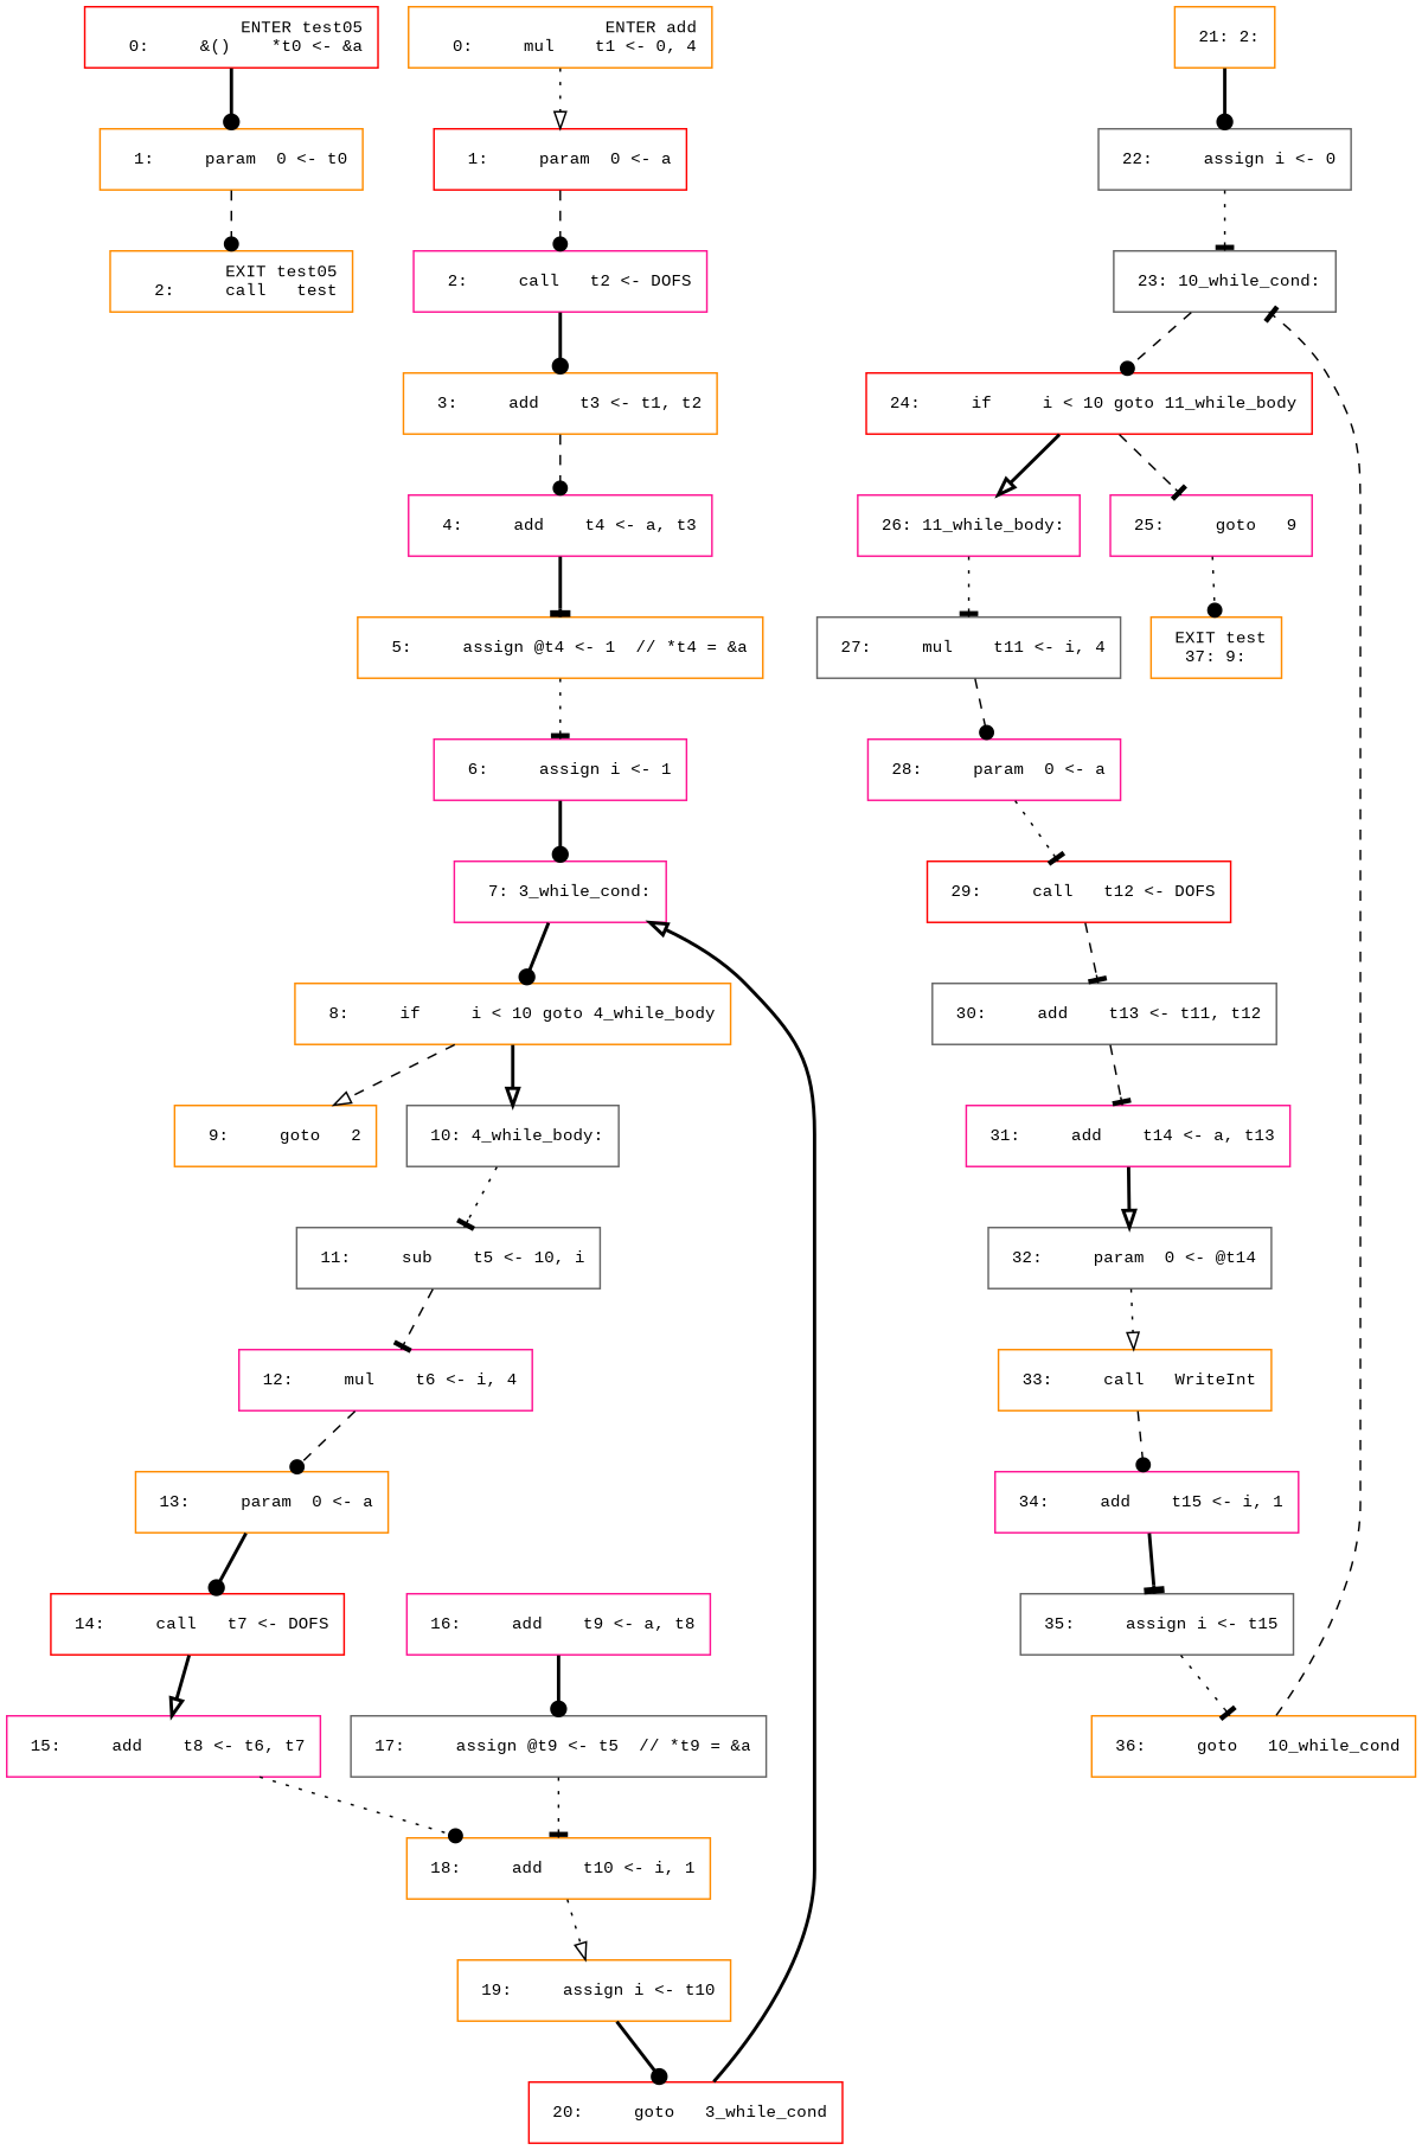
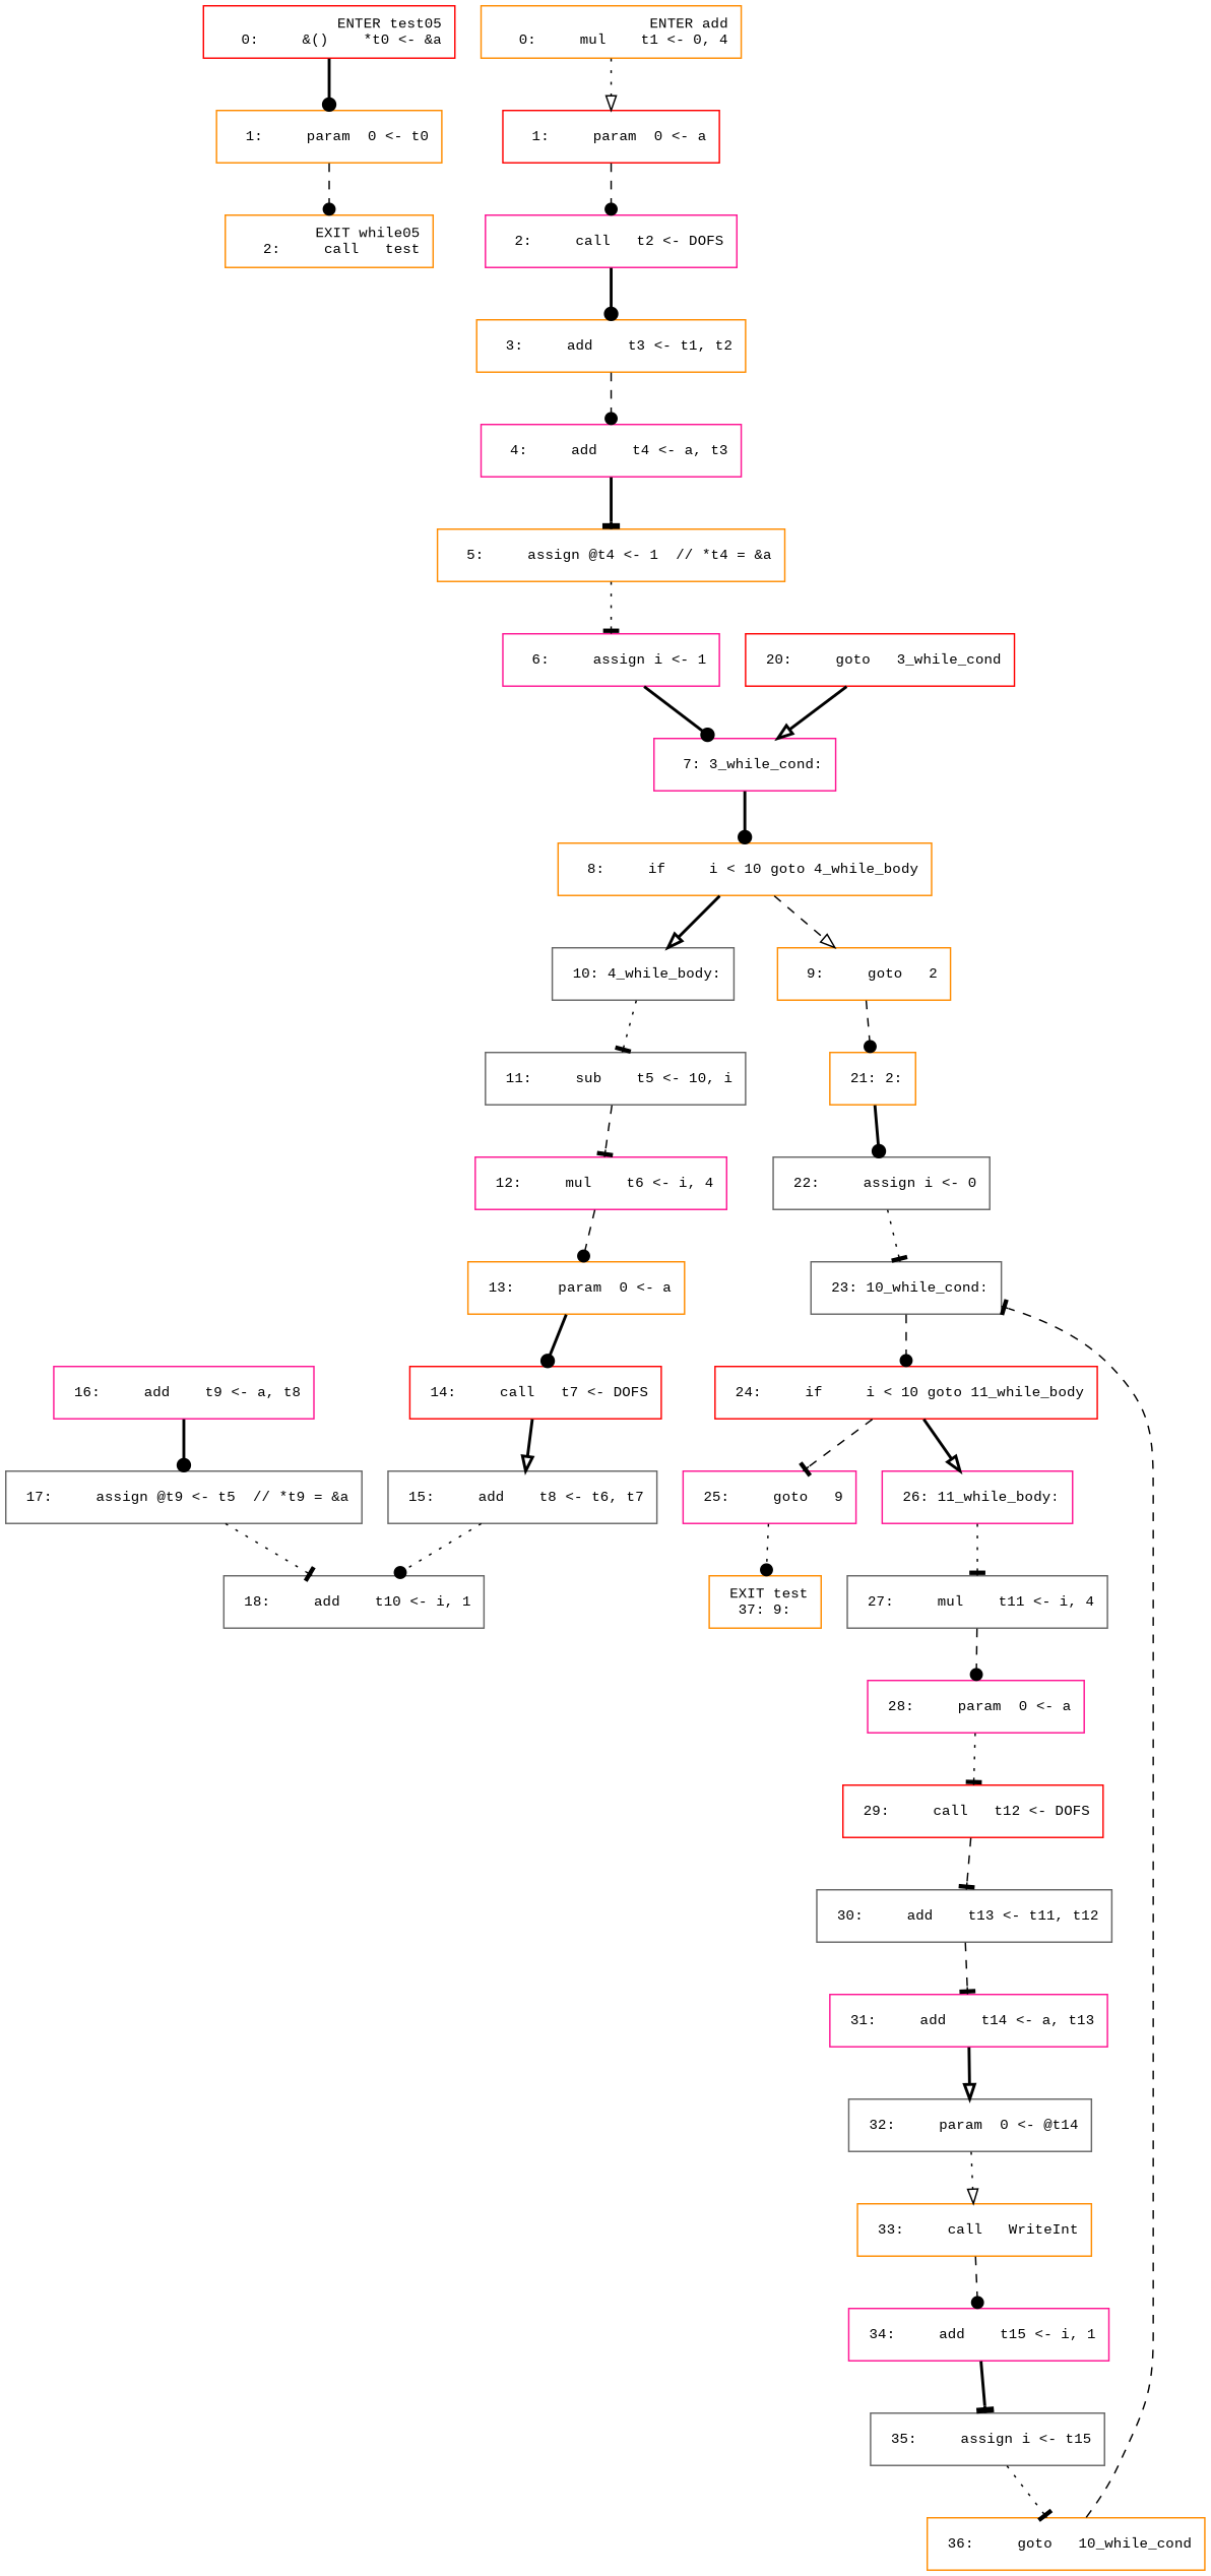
  digraph {
    fontname="Times New Roman"
    fontsize=10
    node [color=darkorange fontname="Courier New" fontsize=10 shape=box]
    edge [arrowhead=dot fontname="Times New Roman" fontsize=10 style=bold]
    n1 [color=red label=" ENTER test05\r   0:     &()    *t0 <- &a\l"]
    n2 [label="  1:     param  0 <- t0\l"]
-   n3 [label=" EXIT test05\r   2:     call   test\l"]
+   n3 [label=" EXIT while05\r   2:     call   test\l"]
    n4 [label=" ENTER add\r   0:     mul    t1 <- 0, 4\l"]
    n5 [color=red label="  1:     param  0 <- a\l"]
    n6 [color=deeppink label="  2:     call   t2 <- DOFS\l"]
    n7 [label="  3:     add    t3 <- t1, t2\l"]
    n8 [color=deeppink label="  4:     add    t4 <- a, t3\l"]
    n9 [label="  5:     assign @t4 <- 1  // *t4 = &a\l"]
    n10 [color=deeppink label="  6:     assign i <- 1\l"]
    n11 [color=deeppink label="  7: 3_while_cond:\l"]
    n12 [label="  8:     if     i < 10 goto 4_while_body\l"]
    n13 [color=gray40 label=" 10: 4_while_body:\l"]
    n14 [label="  9:     goto   2\l"]
    n15 [color=gray40 label=" 11:     sub    t5 <- 10, i\l"]
    n16 [label=" 21: 2:\l"]
    n17 [color=deeppink label=" 12:     mul    t6 <- i, 4\l"]
    n18 [color=gray40 label=" 22:     assign i <- 0\l"]
    n19 [color=gray40 label=" 23: 10_while_cond:\l"]
    n20 [label=" 13:     param  0 <- a\l"]
    n21 [color=red label=" 14:     call   t7 <- DOFS\l"]
-   n22 [color=deeppink label=" 15:     add    t8 <- t6, t7\l"]
-   n23 [label=" 18:     add    t10 <- i, 1\l"]
+   n22 [color=gray40 label=" 15:     add    t8 <- t6, t7\l"]
+   n23 [color=gray40 label=" 18:     add    t10 <- i, 1\l"]
    n24 [color=deeppink label=" 16:     add    t9 <- a, t8\l"]
    n25 [color=gray40 label=" 17:     assign @t9 <- t5  // *t9 = &a\l"]
-   n26 [label=" 19:     assign i <- t10\l"]
    n27 [color=red label=" 20:     goto   3_while_cond\l"]
    n28 [color=red label=" 24:     if     i < 10 goto 11_while_body\l"]
    n29 [color=deeppink label=" 26: 11_while_body:\l"]
    n30 [color=deeppink label=" 25:     goto   9\l"]
    n31 [color=gray40 label=" 27:     mul    t11 <- i, 4\l"]
    n32 [label=" EXIT test\r  37: 9:\l"]
    n33 [color=deeppink label=" 28:     param  0 <- a\l"]
    n34 [color=red label=" 29:     call   t12 <- DOFS\l"]
    n35 [color=gray40 label=" 30:     add    t13 <- t11, t12\l"]
    n36 [color=deeppink label=" 31:     add    t14 <- a, t13\l"]
    n37 [color=gray40 label=" 32:     param  0 <- @t14\l"]
    n38 [label=" 33:     call   WriteInt\l"]
    n39 [color=deeppink label=" 34:     add    t15 <- i, 1\l"]
    n40 [color=gray40 label=" 35:     assign i <- t15\l"]
    n41 [label=" 36:     goto   10_while_cond\l"]
    n1 -> n2
    n2 -> n3 [style=dashed]
    n4 -> n5 [arrowhead=onormal style=dotted]
    n5 -> n6 [style=dashed]
    n6 -> n7
    n7 -> n8 [style=dashed]
    n8 -> n9 [arrowhead=tee]
    n9 -> n10 [arrowhead=tee style=dotted]
    n10 -> n11
    n11 -> n12
    n12 -> n13 [arrowhead=onormal]
    n12 -> n14 [arrowhead=onormal style=dashed]
    n13 -> n15 [arrowhead=tee style=dotted]
+   n14 -> n16 [style=dashed]
    n15 -> n17 [arrowhead=tee style=dashed]
    n16 -> n18
    n17 -> n20 [style=dashed]
    n18 -> n19 [arrowhead=tee style=dotted]
    n19 -> n28 [style=dashed]
    n20 -> n21
    n21 -> n22 [arrowhead=onormal]
    n22 -> n23 [style=dotted]
-   n23 -> n26 [arrowhead=onormal style=dotted]
    n24 -> n25
    n25 -> n23 [arrowhead=tee style=dotted]
-   n26 -> n27
    n27 -> n11 [arrowhead=onormal]
    n28 -> n29 [arrowhead=onormal]
    n28 -> n30 [arrowhead=tee style=dashed]
    n29 -> n31 [arrowhead=tee style=dotted]
    n30 -> n32 [style=dotted]
    n31 -> n33 [style=dashed]
    n33 -> n34 [arrowhead=tee style=dotted]
    n34 -> n35 [arrowhead=tee style=dashed]
    n35 -> n36 [arrowhead=tee style=dashed]
    n36 -> n37 [arrowhead=onormal]
    n37 -> n38 [arrowhead=onormal style=dotted]
    n38 -> n39 [style=dashed]
    n39 -> n40 [arrowhead=tee]
    n40 -> n41 [arrowhead=tee style=dotted]
    n41 -> n19 [arrowhead=tee style=dashed]
  }
